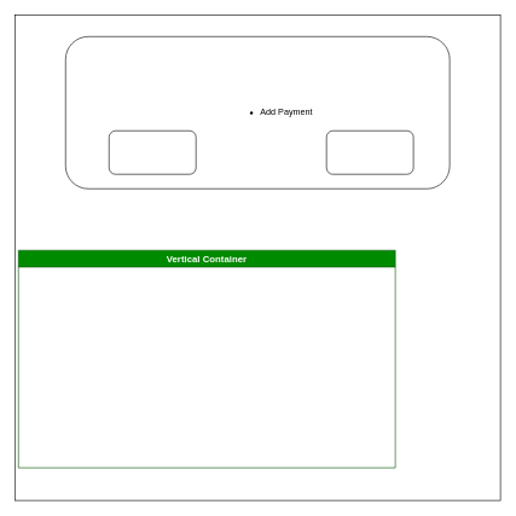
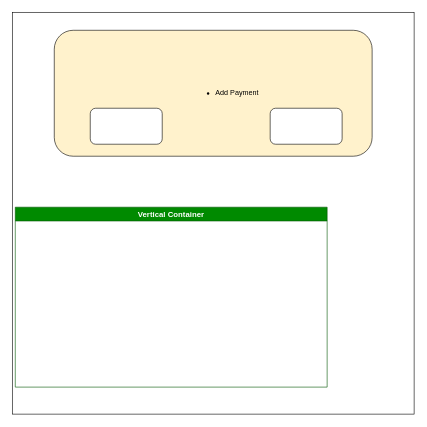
  <mxCell id="0" />
  <mxCell id="1" parent="0" />
  <mxCell id="2" value="" style="whiteSpace=wrap;html=1;aspect=fixed;" parent="1" vertex="1"><mxGeometry x="20" y="20" width="670" height="670" as="geometry" /></mxCell>
- <mxCell id="3" value="&lt;blockquote style=&quot;margin: 0 0 0 40px; border: none; padding: 0px;&quot;&gt;&lt;div style=&quot;&quot;&gt;&lt;ul&gt;&lt;li&gt;&lt;span style=&quot;background-color: initial;&quot;&gt;Add Payment&lt;/span&gt;&lt;/li&gt;&lt;/ul&gt;&lt;/div&gt;&lt;/blockquote&gt;" style="rounded=1;whiteSpace=wrap;html=1;align=center;" parent="1" vertex="1"><mxGeometry x="90" y="50" width="530" height="210" as="geometry" /></mxCell>
+ <mxCell id="3" value="&lt;blockquote style=&quot;margin: 0 0 0 40px; border: none; padding: 0px;&quot;&gt;&lt;div style=&quot;&quot;&gt;&lt;ul&gt;&lt;li&gt;&lt;span style=&quot;background-color: initial;&quot;&gt;Add Payment&lt;/span&gt;&lt;/li&gt;&lt;/ul&gt;&lt;/div&gt;&lt;/blockquote&gt;" style="rounded=1;whiteSpace=wrap;html=1;align=center;fillColor=#fff2cc;" parent="1" vertex="1"><mxGeometry x="90" y="50" width="530" height="210" as="geometry" /></mxCell>
  <mxCell id="4" value="" style="rounded=1;whiteSpace=wrap;html=1;fontSize=13;" parent="1" vertex="1"><mxGeometry x="150" y="180" width="120" height="60" as="geometry" /></mxCell>
  <mxCell id="5" value="" style="rounded=1;whiteSpace=wrap;html=1;fontSize=13;" parent="1" vertex="1"><mxGeometry x="450" y="180" width="120" height="60" as="geometry" /></mxCell>
  <mxCell id="6" value="Vertical Container" style="swimlane;whiteSpace=wrap;html=1;fontSize=13;fillColor=#008a00;fontColor=#ffffff;strokeColor=#005700;" parent="1" vertex="1"><mxGeometry x="25" y="345" width="520" height="300" as="geometry" /></mxCell>
